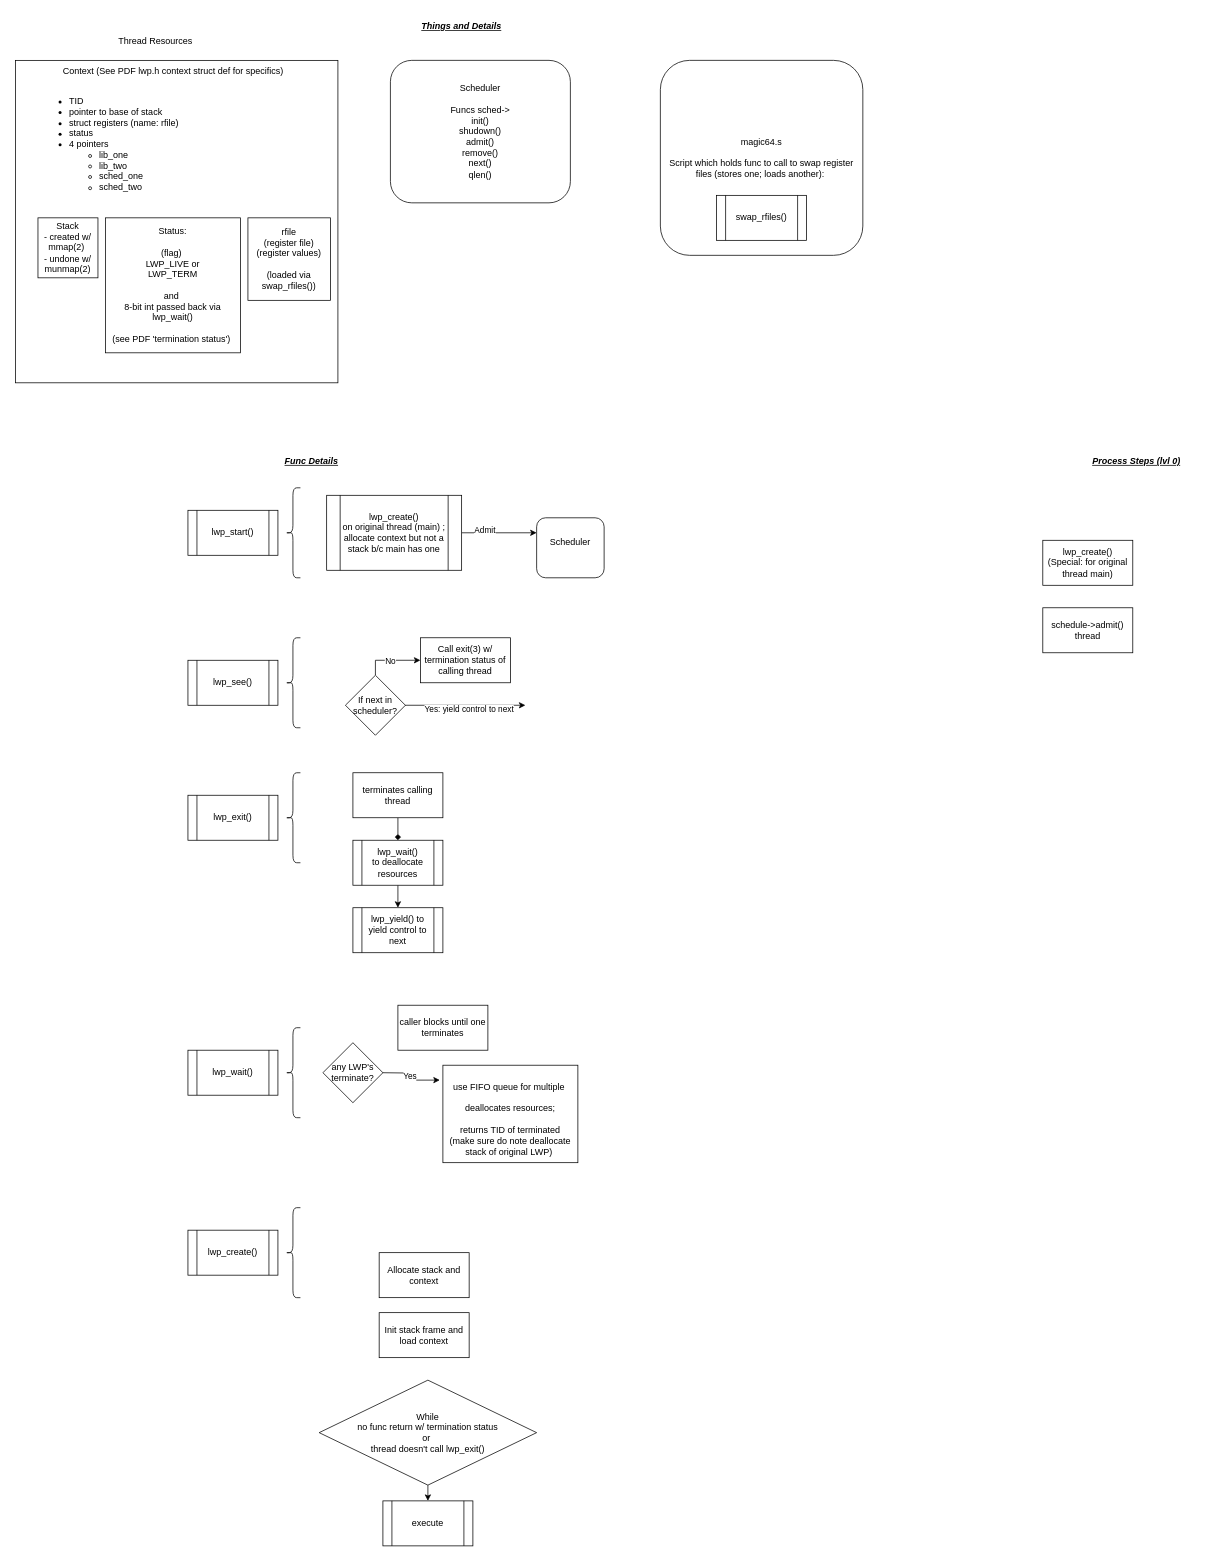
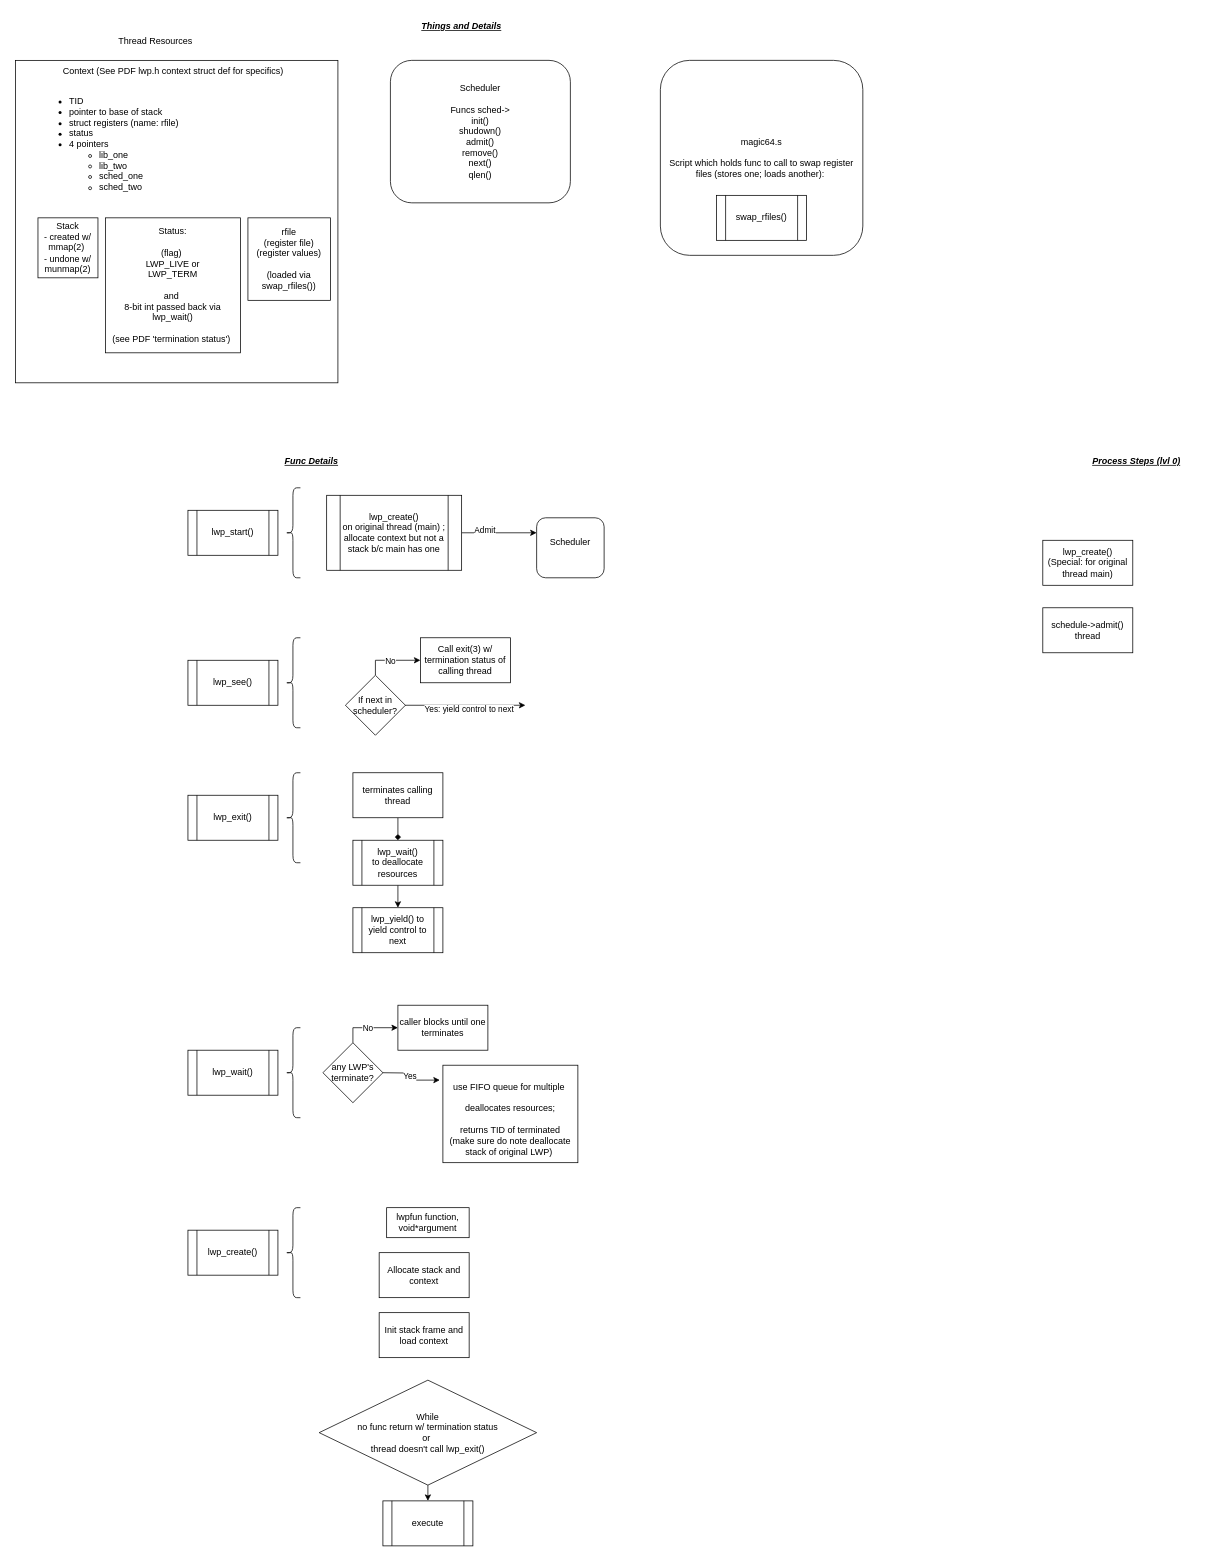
  <mxCell id="0" />
  <mxCell id="1" parent="0" />
  <mxCell id="2" value="Scheduler&lt;br&gt;&lt;br&gt;Funcs sched-&amp;gt;&lt;br&gt;init()&lt;br&gt;shudown()&lt;br&gt;admit()&lt;br&gt;remove()&lt;br&gt;next()&lt;br&gt;qlen()" style="rounded=1;whiteSpace=wrap;html=1;" vertex="1" parent="1"><mxGeometry x="520" y="80" width="240" height="190" as="geometry" /></mxCell>
  <mxCell id="3" value="&lt;b&gt;&lt;i&gt;&lt;u&gt;Things and Details&lt;/u&gt;&lt;/i&gt;&lt;/b&gt;" style="text;html=1;strokeColor=none;fillColor=none;align=center;verticalAlign=middle;whiteSpace=wrap;rounded=0;" vertex="1" parent="1"><mxGeometry x="540" y="20" width="150" height="30" as="geometry" /></mxCell>
  <mxCell id="4" value="&lt;b&gt;&lt;i&gt;&lt;u&gt;Func Details&lt;/u&gt;&lt;/i&gt;&lt;/b&gt;" style="text;html=1;strokeColor=none;fillColor=none;align=center;verticalAlign=middle;whiteSpace=wrap;rounded=0;" vertex="1" parent="1"><mxGeometry x="340" y="600" width="150" height="30" as="geometry" /></mxCell>
  <mxCell id="5" value="lwp_start()" style="shape=process;whiteSpace=wrap;html=1;backgroundOutline=1;" vertex="1" parent="1"><mxGeometry x="250" y="680" width="120" height="60" as="geometry" /></mxCell>
  <mxCell id="6" style="edgeStyle=orthogonalEdgeStyle;rounded=0;orthogonalLoop=1;jettySize=auto;html=1;exitX=1;exitY=0.5;exitDx=0;exitDy=0;entryX=0;entryY=0.25;entryDx=0;entryDy=0;" edge="1" parent="1" source="8" target="9"><mxGeometry relative="1" as="geometry" /></mxCell>
  <mxCell id="7" value="Admit" style="edgeLabel;html=1;align=center;verticalAlign=middle;resizable=0;points=[];" vertex="1" connectable="0" parent="6"><mxGeometry x="-0.392" y="4" relative="1" as="geometry"><mxPoint as="offset" /></mxGeometry></mxCell>
  <mxCell id="8" value="lwp_create()&lt;br&gt;on original thread (main) ;&lt;br&gt;allocate context but not a stack b/c main has one" style="shape=process;whiteSpace=wrap;html=1;backgroundOutline=1;" vertex="1" parent="1"><mxGeometry x="435" y="660" width="180" height="100" as="geometry" /></mxCell>
  <mxCell id="9" value="Scheduler&lt;br&gt;&lt;br&gt;" style="rounded=1;whiteSpace=wrap;html=1;" vertex="1" parent="1"><mxGeometry x="715" y="690" width="90" height="80" as="geometry" /></mxCell>
  <mxCell id="10" value="" style="shape=curlyBracket;whiteSpace=wrap;html=1;rounded=1;labelPosition=left;verticalLabelPosition=middle;align=right;verticalAlign=middle;" vertex="1" parent="1"><mxGeometry x="380" y="650" width="20" height="120" as="geometry" /></mxCell>
  <mxCell id="11" value="lwp_see()" style="shape=process;whiteSpace=wrap;html=1;backgroundOutline=1;" vertex="1" parent="1"><mxGeometry x="250" y="880" width="120" height="60" as="geometry" /></mxCell>
  <mxCell id="12" value="" style="shape=curlyBracket;whiteSpace=wrap;html=1;rounded=1;labelPosition=left;verticalLabelPosition=middle;align=right;verticalAlign=middle;" vertex="1" parent="1"><mxGeometry x="380" y="850" width="20" height="120" as="geometry" /></mxCell>
  <mxCell id="13" style="edgeStyle=orthogonalEdgeStyle;rounded=0;orthogonalLoop=1;jettySize=auto;html=1;exitX=1;exitY=0.5;exitDx=0;exitDy=0;" edge="1" parent="1"><mxGeometry relative="1" as="geometry"><mxPoint x="700" y="940" as="targetPoint" /><mxPoint x="539" y="940" as="sourcePoint" /></mxGeometry></mxCell>
  <mxCell id="14" value="Yes" style="edgeLabel;html=1;align=center;verticalAlign=middle;resizable=0;points=[];" vertex="1" connectable="0" parent="13"><mxGeometry x="0.003" y="-3" relative="1" as="geometry"><mxPoint x="2" y="3" as="offset" /></mxGeometry></mxCell>
  <mxCell id="15" value="Yes: yield control to next" style="edgeLabel;html=1;align=center;verticalAlign=middle;resizable=0;points=[];" vertex="1" connectable="0" parent="13"><mxGeometry x="0.053" y="-5" relative="1" as="geometry"><mxPoint as="offset" /></mxGeometry></mxCell>
  <mxCell id="16" style="edgeStyle=orthogonalEdgeStyle;rounded=0;orthogonalLoop=1;jettySize=auto;html=1;exitX=0.5;exitY=0;exitDx=0;exitDy=0;entryX=0;entryY=0.5;entryDx=0;entryDy=0;" edge="1" parent="1" source="18" target="19"><mxGeometry relative="1" as="geometry"><mxPoint x="540" y="880" as="targetPoint" /></mxGeometry></mxCell>
  <mxCell id="17" value="No" style="edgeLabel;html=1;align=center;verticalAlign=middle;resizable=0;points=[];" vertex="1" connectable="0" parent="16"><mxGeometry x="-0.016" relative="1" as="geometry"><mxPoint as="offset" /></mxGeometry></mxCell>
  <mxCell id="18" value="If next in scheduler?" style="rhombus;whiteSpace=wrap;html=1;" vertex="1" parent="1"><mxGeometry x="460" y="900" width="80" height="80" as="geometry" /></mxCell>
  <mxCell id="19" value="Call exit(3) w/ termination status of calling thread" style="rounded=0;whiteSpace=wrap;html=1;" vertex="1" parent="1"><mxGeometry x="560" y="850" width="120" height="60" as="geometry" /></mxCell>
  <mxCell id="20" value="lwp_exit()" style="shape=process;whiteSpace=wrap;html=1;backgroundOutline=1;" vertex="1" parent="1"><mxGeometry x="250" y="1060" width="120" height="60" as="geometry" /></mxCell>
  <mxCell id="21" value="" style="shape=curlyBracket;whiteSpace=wrap;html=1;rounded=1;labelPosition=left;verticalLabelPosition=middle;align=right;verticalAlign=middle;" vertex="1" parent="1"><mxGeometry x="380" y="1030" width="20" height="120" as="geometry" /></mxCell>
  <mxCell id="22" style="edgeStyle=orthogonalEdgeStyle;rounded=0;orthogonalLoop=1;jettySize=auto;html=1;exitX=0.5;exitY=1;exitDx=0;exitDy=0;entryX=0.5;entryY=0;entryDx=0;entryDy=0;endArrow=diamond;" edge="1" parent="1" source="23" target="25"><mxGeometry relative="1" as="geometry" /></mxCell>
  <mxCell id="23" value="terminates calling thread" style="rounded=0;whiteSpace=wrap;html=1;" vertex="1" parent="1"><mxGeometry x="470" y="1030" width="120" height="60" as="geometry" /></mxCell>
  <mxCell id="24" style="edgeStyle=orthogonalEdgeStyle;rounded=0;orthogonalLoop=1;jettySize=auto;html=1;exitX=0.5;exitY=1;exitDx=0;exitDy=0;entryX=0.5;entryY=0;entryDx=0;entryDy=0;" edge="1" parent="1" source="25" target="26"><mxGeometry relative="1" as="geometry" /></mxCell>
  <mxCell id="25" value="lwp_wait()&lt;br&gt;to deallocate resources" style="shape=process;whiteSpace=wrap;html=1;backgroundOutline=1;" vertex="1" parent="1"><mxGeometry x="470" y="1120" width="120" height="60" as="geometry" /></mxCell>
  <mxCell id="26" value="lwp_yield() to yield control to next" style="shape=process;whiteSpace=wrap;html=1;backgroundOutline=1;" vertex="1" parent="1"><mxGeometry x="470" y="1210" width="120" height="60" as="geometry" /></mxCell>
  <mxCell id="27" value="lwp_wait()" style="shape=process;whiteSpace=wrap;html=1;backgroundOutline=1;" vertex="1" parent="1"><mxGeometry x="250" y="1400" width="120" height="60" as="geometry" /></mxCell>
  <mxCell id="28" value="" style="shape=curlyBracket;whiteSpace=wrap;html=1;rounded=1;labelPosition=left;verticalLabelPosition=middle;align=right;verticalAlign=middle;" vertex="1" parent="1"><mxGeometry x="380" y="1370" width="20" height="120" as="geometry" /></mxCell>
  <mxCell id="29" style="edgeStyle=orthogonalEdgeStyle;rounded=0;orthogonalLoop=1;jettySize=auto;html=1;exitX=1;exitY=0.5;exitDx=0;exitDy=0;entryX=-0.023;entryY=0.153;entryDx=0;entryDy=0;entryPerimeter=0;" edge="1" parent="1" target="35"><mxGeometry relative="1" as="geometry"><mxPoint x="580" y="1430" as="targetPoint" /><mxPoint x="509" y="1430" as="sourcePoint" /></mxGeometry></mxCell>
  <mxCell id="30" value="Yes" style="edgeLabel;html=1;align=center;verticalAlign=middle;resizable=0;points=[];" vertex="1" connectable="0" parent="29"><mxGeometry x="0.053" y="-5" relative="1" as="geometry"><mxPoint as="offset" /></mxGeometry></mxCell>
+ <mxCell id="31" style="edgeStyle=orthogonalEdgeStyle;rounded=0;orthogonalLoop=1;jettySize=auto;html=1;exitX=0.5;exitY=0;exitDx=0;exitDy=0;entryX=0;entryY=0.5;entryDx=0;entryDy=0;" edge="1" parent="1" source="33" target="34"><mxGeometry relative="1" as="geometry"><mxPoint x="510" y="1370" as="targetPoint" /></mxGeometry></mxCell>
+ <mxCell id="32" value="No" style="edgeLabel;html=1;align=center;verticalAlign=middle;resizable=0;points=[];" vertex="1" connectable="0" parent="31"><mxGeometry x="-0.016" relative="1" as="geometry"><mxPoint as="offset" /></mxGeometry></mxCell>
  <mxCell id="33" value="any LWP's terminate?" style="rhombus;whiteSpace=wrap;html=1;" vertex="1" parent="1"><mxGeometry x="430" y="1390" width="80" height="80" as="geometry" /></mxCell>
  <mxCell id="34" value="caller blocks until one terminates" style="rounded=0;whiteSpace=wrap;html=1;" vertex="1" parent="1"><mxGeometry x="530" y="1340" width="120" height="60" as="geometry" /></mxCell>
  <mxCell id="35" value="&lt;br&gt;use FIFO queue for multiple&amp;nbsp;&lt;br&gt;&lt;br&gt;deallocates resources;&lt;br&gt;&lt;br&gt;returns TID of terminated&lt;br&gt;(make sure do note deallocate stack of original LWP)&amp;nbsp;" style="rounded=0;whiteSpace=wrap;html=1;" vertex="1" parent="1"><mxGeometry x="590" y="1420" width="180" height="130" as="geometry" /></mxCell>
  <mxCell id="36" value="lwp_create()" style="shape=process;whiteSpace=wrap;html=1;backgroundOutline=1;" vertex="1" parent="1"><mxGeometry x="250" y="1640" width="120" height="60" as="geometry" /></mxCell>
  <mxCell id="37" value="" style="shape=curlyBracket;whiteSpace=wrap;html=1;rounded=1;labelPosition=left;verticalLabelPosition=middle;align=right;verticalAlign=middle;" vertex="1" parent="1"><mxGeometry x="380" y="1610" width="20" height="120" as="geometry" /></mxCell>
+ <mxCell id="38" value="lwpfun function, void*argument" style="rounded=0;whiteSpace=wrap;html=1;" vertex="1" parent="1"><mxGeometry x="515" y="1610" width="110" height="40" as="geometry" /></mxCell>
  <mxCell id="39" value="execute" style="shape=process;whiteSpace=wrap;html=1;backgroundOutline=1;" vertex="1" parent="1"><mxGeometry x="510" y="2001" width="120" height="60" as="geometry" /></mxCell>
  <mxCell id="40" style="edgeStyle=orthogonalEdgeStyle;rounded=0;orthogonalLoop=1;jettySize=auto;html=1;exitX=0.5;exitY=1;exitDx=0;exitDy=0;entryX=0.5;entryY=0;entryDx=0;entryDy=0;" edge="1" parent="1" source="41" target="39"><mxGeometry relative="1" as="geometry" /></mxCell>
  <mxCell id="41" value="While&lt;br&gt;no func return w/ termination status&lt;br&gt;or&amp;nbsp;&lt;br&gt;thread doesn't call lwp_exit()" style="rhombus;whiteSpace=wrap;html=1;" vertex="1" parent="1"><mxGeometry x="425" y="1840" width="290" height="140" as="geometry" /></mxCell>
  <mxCell id="42" value="" style="group" vertex="1" connectable="0" parent="1"><mxGeometry x="880" y="80" width="270" height="260" as="geometry" /></mxCell>
  <mxCell id="43" value="magic64.s&lt;br&gt;&lt;br&gt;Script which holds func to call to swap register files (stores one; loads another):&amp;nbsp;" style="rounded=1;whiteSpace=wrap;html=1;" vertex="1" parent="42"><mxGeometry width="270" height="260" as="geometry" /></mxCell>
  <mxCell id="44" value="swap_rfiles()" style="shape=process;whiteSpace=wrap;html=1;backgroundOutline=1;" vertex="1" parent="42"><mxGeometry x="75" y="180" width="120" height="60" as="geometry" /></mxCell>
  <mxCell id="45" value="Thread Resources" style="text;html=1;strokeColor=none;fillColor=none;align=center;verticalAlign=middle;whiteSpace=wrap;rounded=0;" vertex="1" parent="1"><mxGeometry x="137" y="40" width="140" height="30" as="geometry" /></mxCell>
  <mxCell id="46" value="" style="whiteSpace=wrap;html=1;aspect=fixed;" vertex="1" parent="1"><mxGeometry x="20" y="80" width="430" height="430" as="geometry" /></mxCell>
  <mxCell id="47" value="&lt;ul&gt;&lt;li&gt;TID&lt;/li&gt;&lt;li&gt;pointer to base of stack&lt;/li&gt;&lt;li&gt;struct registers (name: rfile)&amp;nbsp;&lt;/li&gt;&lt;li&gt;status&amp;nbsp;&lt;/li&gt;&lt;li&gt;4 pointers&amp;nbsp;&lt;/li&gt;&lt;ul&gt;&lt;li&gt;lib_one&lt;/li&gt;&lt;li&gt;lib_two&lt;/li&gt;&lt;li&gt;sched_one&lt;/li&gt;&lt;li&gt;sched_two&lt;/li&gt;&lt;/ul&gt;&lt;/ul&gt;" style="text;html=1;strokeColor=none;fillColor=none;align=left;verticalAlign=middle;whiteSpace=wrap;rounded=0;" vertex="1" parent="1"><mxGeometry x="50" y="110" width="300" height="164" as="geometry" /></mxCell>
  <mxCell id="48" value="Context (See PDF lwp.h context struct def for specifics)" style="text;html=1;strokeColor=none;fillColor=none;align=center;verticalAlign=middle;whiteSpace=wrap;rounded=0;" vertex="1" parent="1"><mxGeometry x="48" y="80" width="365" height="30" as="geometry" /></mxCell>
  <mxCell id="49" value="Stack&lt;br&gt;- created w/ mmap(2)&amp;nbsp;&lt;br&gt;- undone w/ munmap(2)" style="whiteSpace=wrap;html=1;aspect=fixed;" vertex="1" parent="1"><mxGeometry x="50" y="290" width="80" height="80" as="geometry" /></mxCell>
  <mxCell id="50" value="Status:&lt;br&gt;&lt;br&gt;(flag)&amp;nbsp;&lt;br&gt;LWP_LIVE or&lt;br&gt;LWP_TERM&lt;br&gt;&lt;br&gt;and&amp;nbsp;&lt;br&gt;8-bit int passed back via lwp_wait()&lt;br&gt;&lt;br&gt;(see PDF 'termination status')&amp;nbsp;" style="whiteSpace=wrap;html=1;aspect=fixed;" vertex="1" parent="1"><mxGeometry x="140" y="290" width="180" height="180" as="geometry" /></mxCell>
  <mxCell id="51" value="rfile&lt;br&gt;(register file)&lt;br&gt;(register values)&lt;br&gt;&lt;br&gt;(loaded via swap_rfiles())" style="whiteSpace=wrap;html=1;aspect=fixed;" vertex="1" parent="1"><mxGeometry x="330" y="290" width="110" height="110" as="geometry" /></mxCell>
  <mxCell id="52" value="Allocate stack and context" style="rounded=0;whiteSpace=wrap;html=1;" vertex="1" parent="1"><mxGeometry x="505" y="1670" width="120" height="60" as="geometry" /></mxCell>
  <mxCell id="53" value="Init stack frame and load context" style="rounded=0;whiteSpace=wrap;html=1;" vertex="1" parent="1"><mxGeometry x="505" y="1750" width="120" height="60" as="geometry" /></mxCell>
  <mxCell id="54" value="&lt;b&gt;&lt;i&gt;&lt;u&gt;Process Steps (lvl 0)&lt;/u&gt;&lt;/i&gt;&lt;/b&gt;" style="text;html=1;strokeColor=none;fillColor=none;align=center;verticalAlign=middle;whiteSpace=wrap;rounded=0;" vertex="1" parent="1"><mxGeometry x="1440" y="600" width="150" height="30" as="geometry" /></mxCell>
  <mxCell id="55" value="lwp_create()&lt;br&gt;(Special: for original thread main)" style="rounded=0;whiteSpace=wrap;html=1;" vertex="1" parent="1"><mxGeometry x="1390" y="720" width="120" height="60" as="geometry" /></mxCell>
  <mxCell id="56" value="schedule-&amp;gt;admit() thread" style="rounded=0;whiteSpace=wrap;html=1;" vertex="1" parent="1"><mxGeometry x="1390" y="810" width="120" height="60" as="geometry" /></mxCell>
